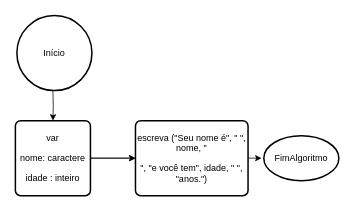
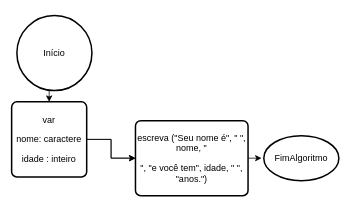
  <mxCell id="0" />
  <mxCell id="1" parent="0" />
  <mxCell id="2" style="edgeStyle=orthogonalEdgeStyle;rounded=0;orthogonalLoop=1;jettySize=auto;html=1;exitX=0.5;exitY=1;exitDx=0;exitDy=0;exitPerimeter=0;entryX=0.5;entryY=0;entryDx=0;entryDy=0;" edge="1" parent="1" target="5"><mxGeometry relative="1" as="geometry"><mxPoint x="70" y="120" as="sourcePoint" /></mxGeometry></mxCell>
  <mxCell id="3" style="edgeStyle=orthogonalEdgeStyle;rounded=0;orthogonalLoop=1;jettySize=auto;html=1;exitX=1;exitY=0.5;exitDx=0;exitDy=0;" edge="1" parent="1" source="5" target="7"><mxGeometry relative="1" as="geometry" /></mxCell>
  <mxCell id="4" value="" style="edgeStyle=orthogonalEdgeStyle;rounded=0;orthogonalLoop=1;jettySize=auto;html=1;" edge="1" parent="1" source="5" target="7"><mxGeometry relative="1" as="geometry" /></mxCell>
- <mxCell id="5" value="&lt;p class=&quot;MsoNormal&quot;&gt;var&lt;/p&gt;&lt;p class=&quot;MsoNormal&quot;&gt;&lt;span style=&quot;background-color: initial;&quot;&gt;nome: caractere&lt;/span&gt;&lt;/p&gt;&lt;p class=&quot;MsoNormal&quot;&gt;&lt;span style=&quot;background-color: initial;&quot;&gt;idade : inteiro&lt;/span&gt;&lt;/p&gt;" style="rounded=1;whiteSpace=wrap;html=1;absoluteArcSize=1;arcSize=14;strokeWidth=2;" vertex="1" parent="1"><mxGeometry x="20" y="160" width="100" height="100" as="geometry" /></mxCell>
+ <mxCell id="5" value="&lt;p class=&quot;MsoNormal&quot;&gt;var&lt;/p&gt;&lt;p class=&quot;MsoNormal&quot;&gt;&lt;span style=&quot;background-color: initial;&quot;&gt;nome: caractere&lt;/span&gt;&lt;/p&gt;&lt;p class=&quot;MsoNormal&quot;&gt;&lt;span style=&quot;background-color: initial;&quot;&gt;idade : inteiro&lt;/span&gt;&lt;/p&gt;" style="rounded=1;whiteSpace=wrap;html=1;absoluteArcSize=1;arcSize=14;strokeWidth=2;" vertex="1" parent="1"><mxGeometry x="15" y="135" width="100" height="100" as="geometry" /></mxCell>
  <mxCell id="6" style="edgeStyle=orthogonalEdgeStyle;rounded=0;orthogonalLoop=1;jettySize=auto;html=1;" edge="1" parent="1"><mxGeometry relative="1" as="geometry"><mxPoint x="348" y="210" as="targetPoint" /><mxPoint x="330" y="210" as="sourcePoint" /></mxGeometry></mxCell>
  <mxCell id="7" value="&lt;p class=&quot;MsoNormal&quot;&gt;&lt;span style=&quot;background-color: initial;&quot;&gt;escreva (&quot;Seu nome é&quot;, &quot; &quot;, nome, &quot;&lt;/span&gt;&lt;br&gt;&lt;/p&gt;&lt;p class=&quot;MsoNormal&quot;&gt;&quot;, &quot;e você tem&quot;, idade, &quot; &quot;, &quot;anos.&quot;)&lt;/p&gt;" style="rounded=1;whiteSpace=wrap;html=1;absoluteArcSize=1;arcSize=14;strokeWidth=2;" vertex="1" parent="1"><mxGeometry x="180" y="160" width="150" height="100" as="geometry" /></mxCell>
  <mxCell id="8" value="Início" style="strokeWidth=2;html=1;shape=mxgraph.flowchart.start_2;whiteSpace=wrap;" vertex="1" parent="1"><mxGeometry x="22" y="20" width="100" height="100" as="geometry" /></mxCell>
  <mxCell id="9" value="FimAlgoritmo" style="strokeWidth=2;html=1;shape=mxgraph.flowchart.start_1;whiteSpace=wrap;" vertex="1" parent="1"><mxGeometry x="351" y="180" width="100" height="60" as="geometry" /></mxCell>
